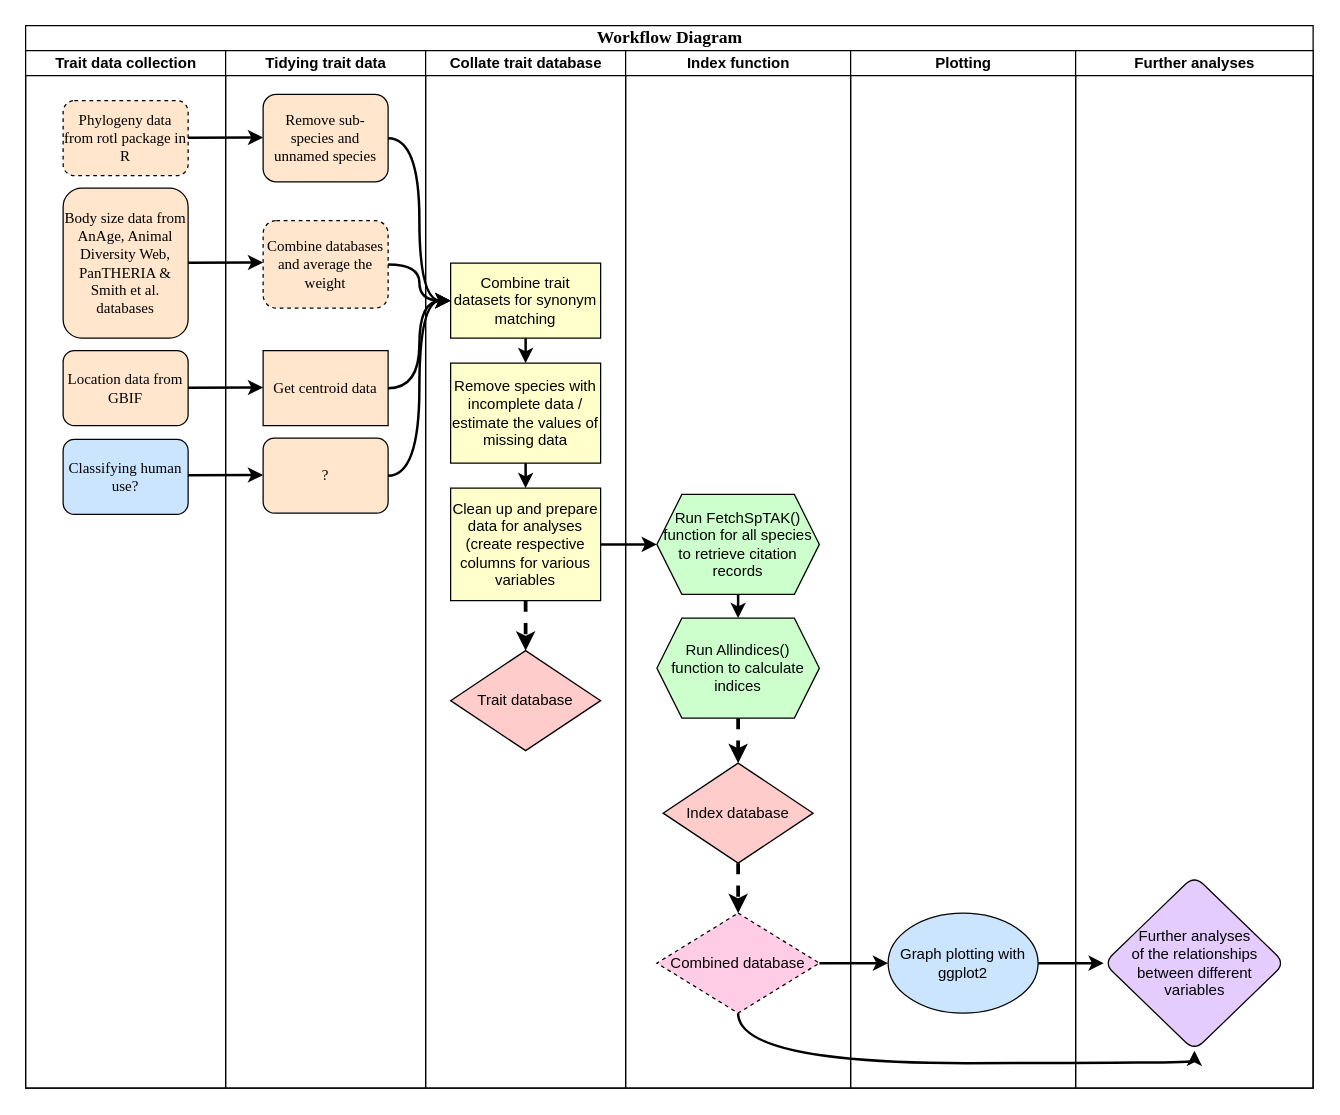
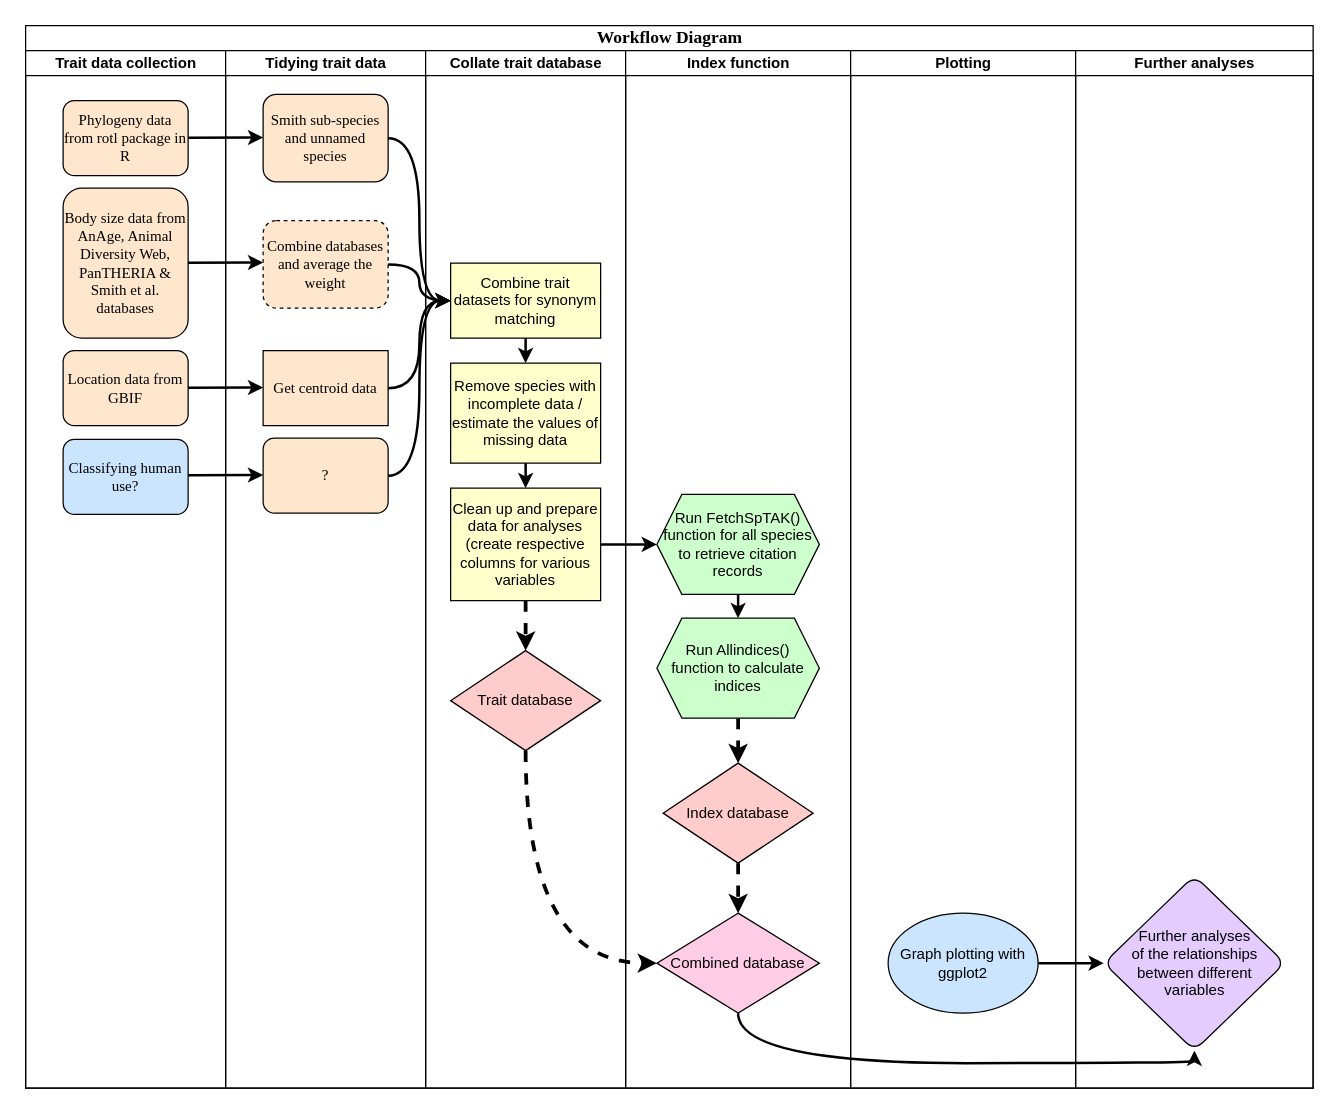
  <mxCell id="0" />
  <mxCell id="1" parent="0" />
  <mxCell id="2" value="&lt;font style=&quot;font-size: 14px&quot;&gt;Workflow Diagram&lt;/font&gt;" style="swimlane;html=1;childLayout=stackLayout;startSize=20;rounded=0;shadow=0;labelBackgroundColor=none;strokeWidth=1;fontFamily=Verdana;fontSize=8;align=center;" parent="1" vertex="1"><mxGeometry x="20" y="20" width="1030" height="850" as="geometry"><mxRectangle x="70" y="40" width="180" height="20" as="alternateBounds" /></mxGeometry></mxCell>
  <mxCell id="3" value="Trait data collection" style="swimlane;html=1;startSize=20;" parent="2" vertex="1"><mxGeometry y="20" width="160" height="830" as="geometry" /></mxCell>
- <mxCell id="4" value="&lt;font style=&quot;font-size: 12px&quot;&gt;Phylogeny data from rotl package in R&lt;/font&gt;" style="rounded=1;whiteSpace=wrap;html=1;shadow=0;labelBackgroundColor=none;strokeWidth=1;fontFamily=Verdana;fontSize=8;align=center;fillColor=#FFE6CC;dashed=1;" parent="3" vertex="1"><mxGeometry x="30" y="40" width="100" height="60" as="geometry" /></mxCell>
+ <mxCell id="4" value="&lt;font style=&quot;font-size: 12px&quot;&gt;Phylogeny data from rotl package in R&lt;/font&gt;" style="rounded=1;whiteSpace=wrap;html=1;shadow=0;labelBackgroundColor=none;strokeWidth=1;fontFamily=Verdana;fontSize=8;align=center;fillColor=#FFE6CC;" parent="3" vertex="1"><mxGeometry x="30" y="40" width="100" height="60" as="geometry" /></mxCell>
  <mxCell id="5" value="&lt;font style=&quot;font-size: 12px&quot;&gt;Body size data from AnAge, Animal Diversity Web, PanTHERIA &amp;amp; Smith et al. databases&lt;/font&gt;" style="rounded=1;whiteSpace=wrap;html=1;shadow=0;labelBackgroundColor=none;strokeWidth=1;fontFamily=Verdana;fontSize=8;align=center;fillColor=#FFE6CC;" parent="3" vertex="1"><mxGeometry x="30" y="110" width="100" height="120" as="geometry" /></mxCell>
  <mxCell id="6" value="&lt;font style=&quot;font-size: 12px&quot;&gt;Location data from GBIF&lt;/font&gt;" style="rounded=1;whiteSpace=wrap;html=1;shadow=0;labelBackgroundColor=none;strokeWidth=1;fontFamily=Verdana;fontSize=8;align=center;fillColor=#FFE6CC;" parent="3" vertex="1"><mxGeometry x="30" y="240" width="100" height="60" as="geometry" /></mxCell>
  <mxCell id="7" value="&lt;font style=&quot;font-size: 12px&quot;&gt;Classifying human use?&lt;/font&gt;" style="rounded=1;whiteSpace=wrap;html=1;shadow=0;labelBackgroundColor=none;strokeWidth=1;fontFamily=Verdana;fontSize=8;align=center;fillColor=#cce5ff;" vertex="1" parent="3"><mxGeometry x="30" y="311" width="100" height="60" as="geometry" /></mxCell>
  <mxCell id="8" value="" style="endArrow=classic;html=1;strokeWidth=2;" edge="1" parent="3" source="4"><mxGeometry width="50" height="50" relative="1" as="geometry"><mxPoint x="140" y="69.5" as="sourcePoint" /><mxPoint x="190" y="69.5" as="targetPoint" /></mxGeometry></mxCell>
  <mxCell id="9" value="Tidying trait data" style="swimlane;html=1;startSize=20;" parent="2" vertex="1"><mxGeometry x="160" y="20" width="160" height="830" as="geometry" /></mxCell>
  <mxCell id="10" value="" style="endArrow=classic;html=1;strokeWidth=2;" edge="1" parent="9"><mxGeometry width="50" height="50" relative="1" as="geometry"><mxPoint x="-30" y="339.773" as="sourcePoint" /><mxPoint x="30" y="339.5" as="targetPoint" /></mxGeometry></mxCell>
  <mxCell id="11" value="" style="endArrow=classic;html=1;strokeWidth=2;" edge="1" parent="9"><mxGeometry width="50" height="50" relative="1" as="geometry"><mxPoint x="-30" y="269.773" as="sourcePoint" /><mxPoint x="30" y="269.5" as="targetPoint" /></mxGeometry></mxCell>
  <mxCell id="12" value="" style="endArrow=classic;html=1;strokeWidth=2;" edge="1" parent="9"><mxGeometry width="50" height="50" relative="1" as="geometry"><mxPoint x="-30" y="169.773" as="sourcePoint" /><mxPoint x="30" y="169.5" as="targetPoint" /></mxGeometry></mxCell>
- <mxCell id="13" value="&lt;font style=&quot;font-size: 12px&quot;&gt;Remove sub-species and unnamed species&lt;/font&gt;" style="rounded=1;whiteSpace=wrap;html=1;shadow=0;labelBackgroundColor=none;strokeWidth=1;fontFamily=Verdana;fontSize=8;align=center;fillColor=#FFE6CC;" vertex="1" parent="9"><mxGeometry x="30" y="35" width="100" height="70" as="geometry" /></mxCell>
+ <mxCell id="13" value="&lt;font style=&quot;font-size: 12px&quot;&gt;Smith sub-species and unnamed species&lt;/font&gt;" style="rounded=1;whiteSpace=wrap;html=1;shadow=0;labelBackgroundColor=none;strokeWidth=1;fontFamily=Verdana;fontSize=8;align=center;fillColor=#FFE6CC;" vertex="1" parent="9"><mxGeometry x="30" y="35" width="100" height="70" as="geometry" /></mxCell>
  <mxCell id="14" value="&lt;font style=&quot;font-size: 12px&quot;&gt;Get centroid data&lt;/font&gt;" style="whiteSpace=wrap;html=1;shadow=0;labelBackgroundColor=none;strokeWidth=1;fontFamily=Verdana;fontSize=8;align=center;fillColor=#FFE6CC;rounded=0;" vertex="1" parent="9"><mxGeometry x="30" y="240" width="100" height="60" as="geometry" /></mxCell>
  <mxCell id="15" value="&lt;font style=&quot;font-size: 12px&quot;&gt;?&lt;/font&gt;" style="rounded=1;whiteSpace=wrap;html=1;shadow=0;labelBackgroundColor=none;strokeWidth=1;fontFamily=Verdana;fontSize=8;align=center;fillColor=#FFE6CC;" vertex="1" parent="9"><mxGeometry x="30" y="310" width="100" height="60" as="geometry" /></mxCell>
  <mxCell id="16" value="&lt;font style=&quot;font-size: 12px&quot;&gt;Combine databases and average the weight&lt;/font&gt;" style="rounded=1;whiteSpace=wrap;html=1;shadow=0;labelBackgroundColor=none;strokeWidth=1;fontFamily=Verdana;fontSize=8;align=center;fillColor=#FFE6CC;dashed=1;" vertex="1" parent="9"><mxGeometry x="30" y="136" width="100" height="70" as="geometry" /></mxCell>
  <mxCell id="17" value="Collate trait database" style="swimlane;html=1;startSize=20;horizontal=1;" parent="2" vertex="1"><mxGeometry x="320" y="20" width="160" height="830" as="geometry" /></mxCell>
  <mxCell id="18" value="Combine trait datasets for synonym matching" style="rounded=0;whiteSpace=wrap;html=1;fillColor=#FFFFCC;" vertex="1" parent="17"><mxGeometry x="20" y="170" width="120" height="60" as="geometry" /></mxCell>
  <mxCell id="19" value="Remove species with incomplete data / estimate the values of missing data" style="rounded=0;whiteSpace=wrap;html=1;fillColor=#FFFFCC;" vertex="1" parent="17"><mxGeometry x="20" y="250" width="120" height="80" as="geometry" /></mxCell>
  <mxCell id="20" value="Clean up and prepare data for analyses (create respective columns for various variables" style="rounded=0;whiteSpace=wrap;html=1;fillColor=#FFFFCC;" vertex="1" parent="17"><mxGeometry x="20" y="350" width="120" height="90" as="geometry" /></mxCell>
  <mxCell id="21" value="" style="edgeStyle=orthogonalEdgeStyle;curved=1;rounded=0;orthogonalLoop=1;jettySize=auto;html=1;entryX=0.5;entryY=0;entryDx=0;entryDy=0;strokeWidth=2;" edge="1" parent="17" source="18" target="19"><mxGeometry relative="1" as="geometry"><mxPoint x="80" y="310" as="targetPoint" /></mxGeometry></mxCell>
  <mxCell id="22" value="" style="edgeStyle=orthogonalEdgeStyle;curved=1;rounded=0;orthogonalLoop=1;jettySize=auto;html=1;entryX=0.5;entryY=0;entryDx=0;entryDy=0;strokeWidth=2;" edge="1" parent="17" source="19" target="20"><mxGeometry relative="1" as="geometry"><mxPoint x="80" y="410" as="targetPoint" /></mxGeometry></mxCell>
  <mxCell id="23" value="" style="edgeStyle=orthogonalEdgeStyle;curved=1;rounded=0;orthogonalLoop=1;jettySize=auto;html=1;entryX=0.5;entryY=0;entryDx=0;entryDy=0;labelBorderColor=none;dashed=1;strokeWidth=3;" edge="1" parent="17" source="20" target="24"><mxGeometry relative="1" as="geometry"><mxPoint x="80" y="520" as="targetPoint" /></mxGeometry></mxCell>
  <mxCell id="24" value="Trait database" style="rhombus;whiteSpace=wrap;html=1;fillColor=#FFCCCC;" vertex="1" parent="17"><mxGeometry x="20" y="480" width="120" height="80" as="geometry" /></mxCell>
  <mxCell id="25" value="Index function" style="swimlane;html=1;startSize=20;" parent="2" vertex="1"><mxGeometry x="480" y="20" width="180" height="830" as="geometry" /></mxCell>
  <mxCell id="26" value="" style="edgeStyle=orthogonalEdgeStyle;curved=1;rounded=0;orthogonalLoop=1;jettySize=auto;html=1;strokeWidth=2;" edge="1" parent="25" source="28" target="29"><mxGeometry relative="1" as="geometry" /></mxCell>
  <mxCell id="27" value="" style="edgeStyle=orthogonalEdgeStyle;curved=1;rounded=0;orthogonalLoop=1;jettySize=auto;html=1;entryX=0.5;entryY=0;entryDx=0;entryDy=0;labelBorderColor=none;dashed=1;strokeWidth=3;" edge="1" parent="25" target="32"><mxGeometry relative="1" as="geometry"><mxPoint x="90" y="534" as="sourcePoint" /><mxPoint x="-300" y="554" as="targetPoint" /></mxGeometry></mxCell>
  <mxCell id="28" value="Run FetchSpTAK()&lt;br&gt;function for all species to retrieve citation&lt;br&gt;records" style="shape=hexagon;perimeter=hexagonPerimeter2;whiteSpace=wrap;html=1;fixedSize=1;rounded=0;fillColor=#CCFFCC;sketch=0;shadow=0;" vertex="1" parent="25"><mxGeometry x="25" y="355" width="130" height="80" as="geometry" /></mxCell>
  <mxCell id="29" value="Run Allindices() function to calculate indices" style="shape=hexagon;perimeter=hexagonPerimeter2;whiteSpace=wrap;html=1;fixedSize=1;rounded=0;fillColor=#CCFFCC;" vertex="1" parent="25"><mxGeometry x="25" y="454" width="130" height="80" as="geometry" /></mxCell>
  <mxCell id="30" value="" style="edgeStyle=orthogonalEdgeStyle;curved=1;rounded=0;orthogonalLoop=1;jettySize=auto;html=1;strokeWidth=3;dashed=1;" edge="1" parent="25" source="32" target="31"><mxGeometry relative="1" as="geometry" /></mxCell>
- <mxCell id="31" value="Combined database" style="rhombus;whiteSpace=wrap;html=1;fillColor=#FFCCE6;dashed=1;" vertex="1" parent="25"><mxGeometry x="25" y="690" width="130" height="80" as="geometry" /></mxCell>
+ <mxCell id="31" value="Combined database" style="rhombus;whiteSpace=wrap;html=1;fillColor=#FFCCE6;" vertex="1" parent="25"><mxGeometry x="25" y="690" width="130" height="80" as="geometry" /></mxCell>
  <mxCell id="32" value="Index database" style="rhombus;whiteSpace=wrap;html=1;fillColor=#FFCCCC;" vertex="1" parent="25"><mxGeometry x="30" y="570" width="120" height="80" as="geometry" /></mxCell>
  <mxCell id="33" value="Plotting" style="swimlane;html=1;startSize=20;" parent="2" vertex="1"><mxGeometry x="660" y="20" width="180" height="830" as="geometry" /></mxCell>
  <mxCell id="34" value="Graph plotting with ggplot2" style="ellipse;whiteSpace=wrap;html=1;fillColor=#CCE5FF;" vertex="1" parent="33"><mxGeometry x="30" y="690" width="120" height="80" as="geometry" /></mxCell>
  <mxCell id="35" value="Further analyses" style="swimlane;html=1;startSize=20;" parent="2" vertex="1"><mxGeometry x="840" y="20" width="190" height="830" as="geometry" /></mxCell>
  <mxCell id="36" value="&lt;span&gt;Further analyses&lt;/span&gt;&lt;br&gt;&lt;span&gt;of the relationships&lt;/span&gt;&lt;br&gt;&lt;span&gt;between different variables&lt;/span&gt;" style="rhombus;whiteSpace=wrap;html=1;fillColor=#E5CCFF;rounded=1;" vertex="1" parent="35"><mxGeometry x="22.5" y="660" width="145" height="140" as="geometry" /></mxCell>
  <mxCell id="37" value="" style="edgeStyle=orthogonalEdgeStyle;rounded=0;orthogonalLoop=1;jettySize=auto;html=1;entryX=0;entryY=0.5;entryDx=0;entryDy=0;curved=1;strokeWidth=2;" edge="1" parent="2" source="13" target="18"><mxGeometry relative="1" as="geometry"><mxPoint x="340" y="150" as="targetPoint" /></mxGeometry></mxCell>
- <mxCell id="38" value="" style="edgeStyle=orthogonalEdgeStyle;rounded=0;orthogonalLoop=1;jettySize=auto;html=1;entryX=0;entryY=0.5;entryDx=0;entryDy=0;curved=1;strokeWidth=2;" edge="1" parent="2" source="16" target="18"><mxGeometry relative="1" as="geometry"><mxPoint x="360" y="191" as="targetPoint" /></mxGeometry></mxCell>
+ <mxCell id="38" value="" style="edgeStyle=orthogonalEdgeStyle;rounded=0;orthogonalLoop=1;jettySize=auto;html=1;entryX=0;entryY=0.5;entryDx=0;entryDy=0;curved=1;strokeWidth=2;endArrow=open;" edge="1" parent="2" source="16" target="18"><mxGeometry relative="1" as="geometry"><mxPoint x="360" y="191" as="targetPoint" /></mxGeometry></mxCell>
  <mxCell id="39" value="" style="edgeStyle=orthogonalEdgeStyle;curved=1;rounded=0;orthogonalLoop=1;jettySize=auto;html=1;entryX=0;entryY=0.5;entryDx=0;entryDy=0;strokeWidth=2;" edge="1" parent="2" source="14" target="18"><mxGeometry relative="1" as="geometry"><mxPoint x="310" y="240" as="targetPoint" /></mxGeometry></mxCell>
  <mxCell id="40" value="" style="edgeStyle=orthogonalEdgeStyle;curved=1;rounded=0;orthogonalLoop=1;jettySize=auto;html=1;entryX=0;entryY=0.5;entryDx=0;entryDy=0;strokeWidth=2;" edge="1" parent="2" source="15" target="18"><mxGeometry relative="1" as="geometry"><mxPoint x="330" y="260" as="targetPoint" /></mxGeometry></mxCell>
  <mxCell id="41" value="" style="edgeStyle=orthogonalEdgeStyle;curved=1;rounded=0;orthogonalLoop=1;jettySize=auto;html=1;strokeWidth=2;" edge="1" parent="2" source="20" target="28"><mxGeometry relative="1" as="geometry" /></mxCell>
- <mxCell id="43" value="" style="edgeStyle=orthogonalEdgeStyle;curved=1;rounded=0;orthogonalLoop=1;jettySize=auto;html=1;strokeWidth=2;" edge="1" parent="2" source="31" target="34"><mxGeometry relative="1" as="geometry" /></mxCell>
+ <mxCell id="42" value="" style="edgeStyle=orthogonalEdgeStyle;curved=1;rounded=0;orthogonalLoop=1;jettySize=auto;html=1;dashed=1;strokeWidth=3;entryX=0;entryY=0.5;entryDx=0;entryDy=0;" edge="1" parent="2" source="24" target="31"><mxGeometry relative="1" as="geometry"><mxPoint x="400" y="690" as="targetPoint" /><Array as="points"><mxPoint x="400" y="750" /></Array></mxGeometry></mxCell>
  <mxCell id="44" value="" style="edgeStyle=orthogonalEdgeStyle;curved=1;rounded=0;orthogonalLoop=1;jettySize=auto;html=1;strokeWidth=2;entryX=0;entryY=0.5;entryDx=0;entryDy=0;" edge="1" parent="2" source="34" target="36"><mxGeometry relative="1" as="geometry"><mxPoint x="863" y="920" as="targetPoint" /></mxGeometry></mxCell>
  <mxCell id="45" value="" style="edgeStyle=orthogonalEdgeStyle;curved=1;rounded=0;orthogonalLoop=1;jettySize=auto;html=1;strokeWidth=2;entryX=0.5;entryY=1;entryDx=0;entryDy=0;" edge="1" parent="2" source="31" target="36"><mxGeometry relative="1" as="geometry"><mxPoint x="870" y="910" as="targetPoint" /><Array as="points"><mxPoint x="570" y="830" /><mxPoint x="935" y="830" /></Array></mxGeometry></mxCell>
